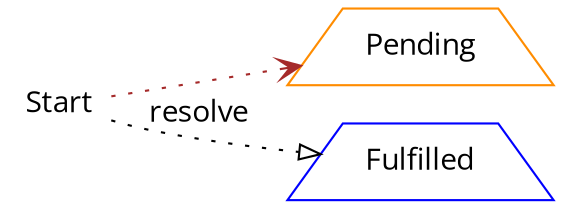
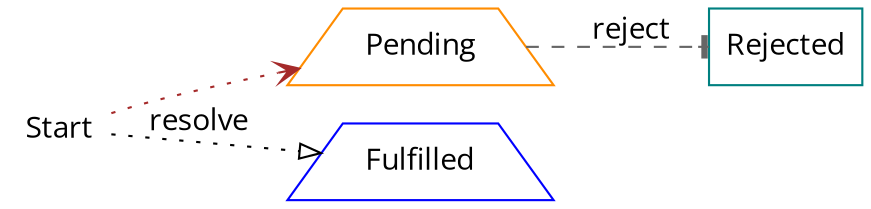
  digraph {
    height=4
    rankdir=LR
    node [color=darkorange fillcolor=white fontname="Open Sans" shape=trapezium style=filled]
    edge [fontname="Open Sans" style=dotted]
    Start [height=0 shape=none width=0 style=""]
    Pending
    Fulfilled [color=blue]
+   Rejected [color=teal shape=box]
    Start -> Pending [arrowhead=vee color=brown]
    Start -> Fulfilled [arrowhead=onormal color=black label=resolve]
+   Pending -> Rejected [arrowhead=tee color=gray40 label=reject style=dashed]
  }
